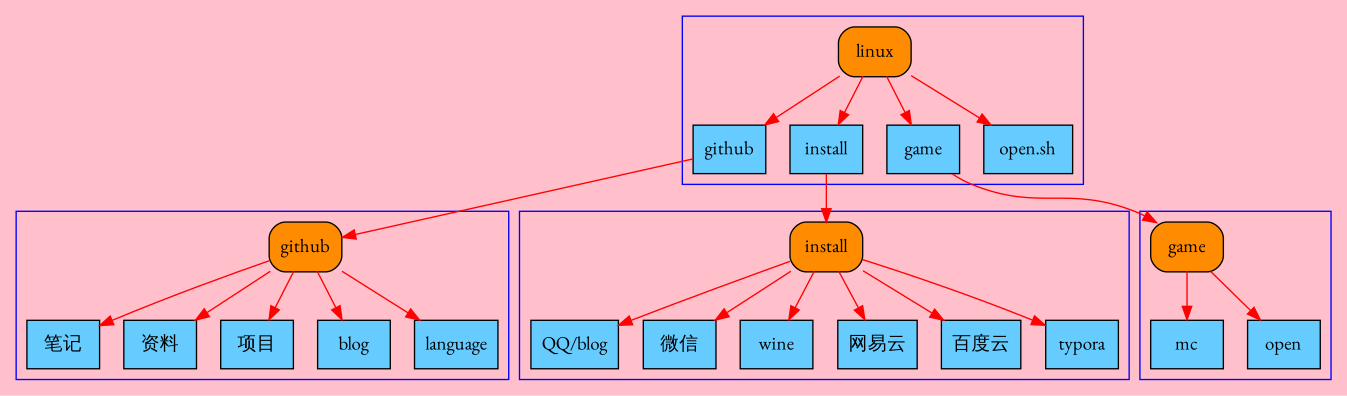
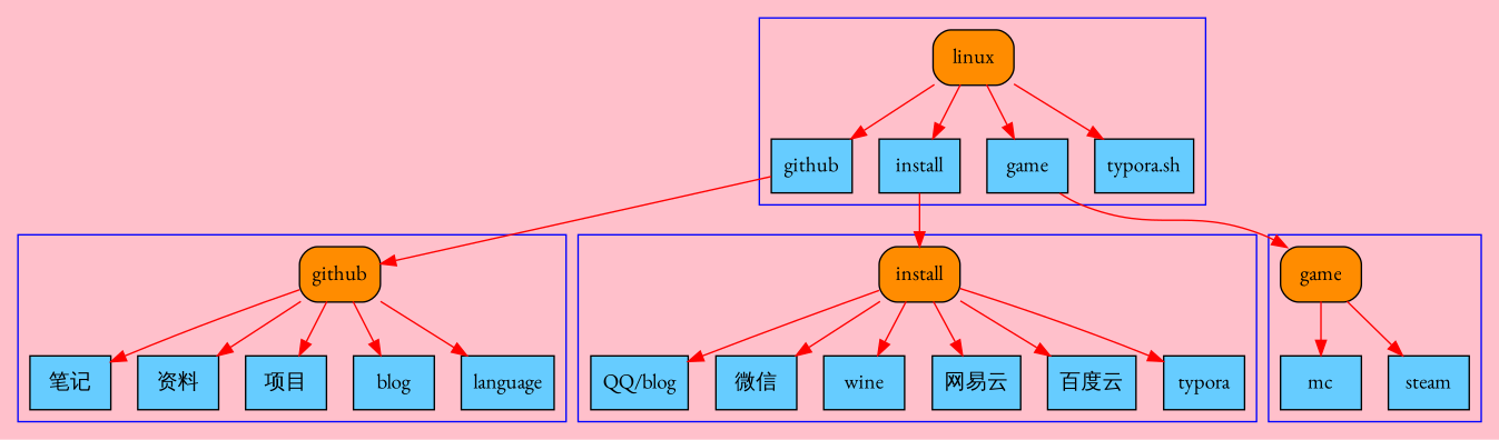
  digraph {
    bgcolor=pink
    fontname="EB Garamond"
    node [fillcolor="#66CCff" fontname="EB Garamond" shape=box style=filled]
    edge [color=red fontname="EB Garamond" style=solid]
    n1 [fillcolor="#FF8C00" label=linux shape=Mrecord]
    n2 [label=github]
    n3 [label=install]
    n4 [label=game]
-   n5 [label="open.sh"]
+   n5 [label="typora.sh"]
    n6 [fillcolor="#FF8C00" label=github shape=Mrecord]
    n7 [label="笔记"]
    n8 [label="资料"]
    n9 [label="项目"]
    n10 [label=blog]
    n11 [label=language]
    n12 [fillcolor="#FF8C00" label=game shape=Mrecord]
    n13 [label=mc]
-   n14 [label=open]
+   n14 [label=steam]
    n15 [fillcolor="#FF8C00" label=install shape=Mrecord]
    n16 [label="QQ/blog"]
    n17 [label="微信"]
    n18 [label=wine]
    n19 [label="网易云"]
    n20 [label="百度云"]
    n21 [label=typora]
    subgraph cluster_1 {
      color=blue
      n1
      n2
      n3
      n4
      n5
    }
    subgraph cluster_2 {
      color=blue
      n6
      n7
      n8
      n9
      n10
      n11
    }
    subgraph cluster_3 {
      color=blue
      n12
      n13
      n14
    }
    subgraph cluster_4 {
      color=blue
      n15
      n16
      n17
      n18
      n19
      n20
      n21
    }
    n1 -> n2
    n1 -> n3
    n1 -> n4
    n1 -> n5
    n2 -> n6
    n3 -> n15
    n4 -> n12
    n6 -> n7
    n6 -> n8
    n6 -> n9
    n6 -> n10
    n6 -> n11
    n12 -> n13
    n12 -> n14
    n15 -> n16
    n15 -> n17
    n15 -> n18
    n15 -> n19
    n15 -> n20
    n15 -> n21
  }
